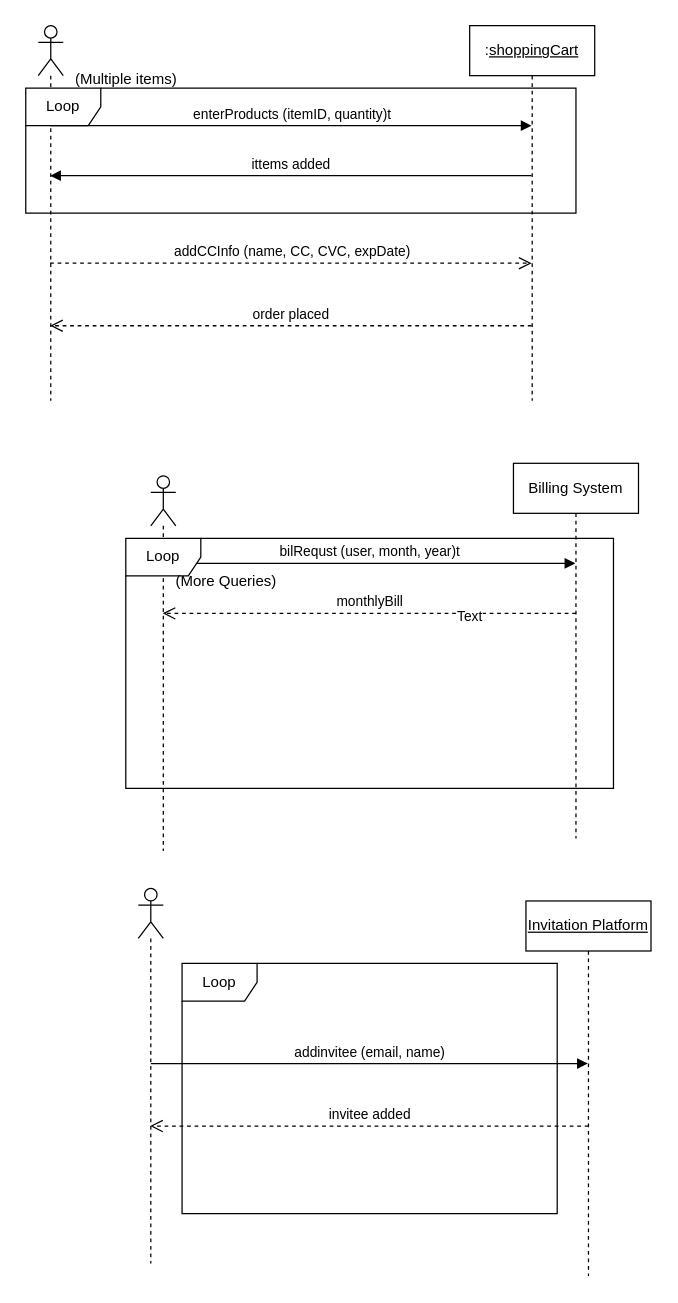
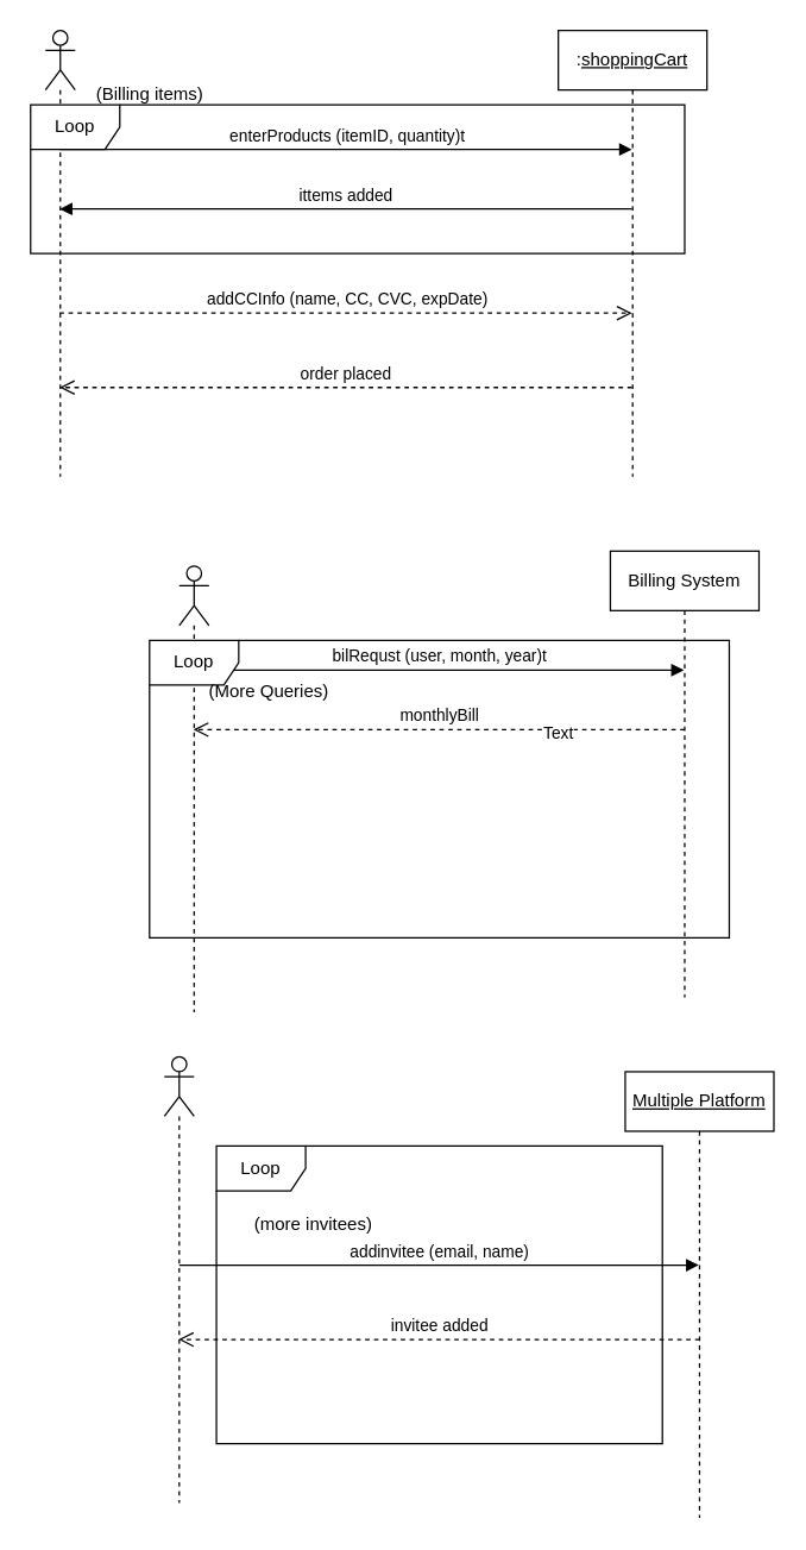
  <mxCell id="0" />
  <mxCell id="1" parent="0" />
  <mxCell id="2" value="enterProducts (itemID, quantity)t" style="html=1;verticalAlign=bottom;endArrow=block;edgeStyle=elbowEdgeStyle;elbow=vertical;curved=0;rounded=0;" parent="1" source="10" target="7" edge="1"><mxGeometry relative="1" as="geometry"><mxPoint x="95" y="100" as="sourcePoint" /><Array as="points"><mxPoint x="180" y="100" /></Array><mxPoint x="265" y="100" as="targetPoint" /></mxGeometry></mxCell>
  <mxCell id="3" value="order placed" style="html=1;verticalAlign=bottom;endArrow=open;dashed=1;endSize=8;edgeStyle=elbowEdgeStyle;elbow=vertical;curved=0;rounded=0;" parent="1" source="7" target="10" edge="1"><mxGeometry relative="1" as="geometry"><mxPoint x="95" y="260" as="targetPoint" /><Array as="points"><mxPoint x="190" y="260" /></Array><mxPoint x="265" y="260" as="sourcePoint" /></mxGeometry></mxCell>
  <mxCell id="4" value="ittems added" style="html=1;verticalAlign=bottom;endArrow=block;edgeStyle=elbowEdgeStyle;elbow=horizontal;curved=0;rounded=0;" parent="1" source="7" target="10" edge="1"><mxGeometry relative="1" as="geometry"><mxPoint x="265" y="140" as="sourcePoint" /><Array as="points"><mxPoint x="190" y="140" /></Array><mxPoint x="100" y="140" as="targetPoint" /></mxGeometry></mxCell>
  <mxCell id="5" value="addCCInfo (name, CC, CVC, expDate)" style="html=1;verticalAlign=bottom;endArrow=open;dashed=1;endSize=8;edgeStyle=elbowEdgeStyle;elbow=vertical;curved=0;rounded=0;" parent="1" source="10" target="7" edge="1"><mxGeometry relative="1" as="geometry"><mxPoint x="265" y="210" as="targetPoint" /><Array as="points"><mxPoint x="180" y="210" /></Array><mxPoint x="100" y="210" as="sourcePoint" /></mxGeometry></mxCell>
  <mxCell id="6" value="bilRequst (user, month, year)t" style="html=1;verticalAlign=bottom;endArrow=block;curved=0;rounded=0;" edge="1" parent="1" target="13"><mxGeometry width="80" relative="1" as="geometry"><mxPoint x="130" y="450" as="sourcePoint" /><mxPoint x="450" y="450" as="targetPoint" /></mxGeometry></mxCell>
  <mxCell id="7" value=":&lt;u&gt;shoppingCart&lt;/u&gt;" style="shape=umlLifeline;perimeter=lifelinePerimeter;whiteSpace=wrap;html=1;container=1;dropTarget=0;collapsible=0;recursiveResize=0;outlineConnect=0;portConstraint=eastwest;newEdgeStyle={&quot;curved&quot;:0,&quot;rounded&quot;:0};" vertex="1" parent="1"><mxGeometry x="375" y="20" width="100" height="300" as="geometry" /></mxCell>
  <mxCell id="8" value="monthlyBill" style="html=1;verticalAlign=bottom;endArrow=open;dashed=1;endSize=8;curved=0;rounded=0;" edge="1" parent="1" target="11"><mxGeometry relative="1" as="geometry"><mxPoint x="460" y="490" as="sourcePoint" /><mxPoint x="380" y="490" as="targetPoint" /></mxGeometry></mxCell>
  <mxCell id="9" value="Text" style="edgeLabel;html=1;align=center;verticalAlign=middle;resizable=0;points=[];" vertex="1" connectable="0" parent="8"><mxGeometry x="-0.48" y="2" relative="1" as="geometry"><mxPoint as="offset" /></mxGeometry></mxCell>
  <mxCell id="10" value="" style="shape=umlLifeline;perimeter=lifelinePerimeter;whiteSpace=wrap;html=1;container=1;dropTarget=0;collapsible=0;recursiveResize=0;outlineConnect=0;portConstraint=eastwest;newEdgeStyle={&quot;curved&quot;:0,&quot;rounded&quot;:0};participant=umlActor;" vertex="1" parent="1"><mxGeometry x="30" y="20" width="20" height="300" as="geometry" /></mxCell>
  <mxCell id="11" value="" style="shape=umlLifeline;perimeter=lifelinePerimeter;whiteSpace=wrap;html=1;container=1;dropTarget=0;collapsible=0;recursiveResize=0;outlineConnect=0;portConstraint=eastwest;newEdgeStyle={&quot;curved&quot;:0,&quot;rounded&quot;:0};participant=umlActor;" vertex="1" parent="1"><mxGeometry x="120" y="380" width="20" height="300" as="geometry" /></mxCell>
- <mxCell id="12" value="(Multiple items)" style="text;html=1;align=center;verticalAlign=middle;resizable=0;points=[];autosize=1;strokeColor=none;fillColor=none;" vertex="1" parent="1"><mxGeometry x="50" y="48" width="100" height="30" as="geometry" /></mxCell>
+ <mxCell id="12" value="(Billing items)" style="text;html=1;align=center;verticalAlign=middle;resizable=0;points=[];autosize=1;strokeColor=none;fillColor=none;" vertex="1" parent="1"><mxGeometry x="50" y="48" width="100" height="30" as="geometry" /></mxCell>
  <mxCell id="13" value="Billing System" style="shape=umlLifeline;perimeter=lifelinePerimeter;whiteSpace=wrap;html=1;container=1;dropTarget=0;collapsible=0;recursiveResize=0;outlineConnect=0;portConstraint=eastwest;newEdgeStyle={&quot;curved&quot;:0,&quot;rounded&quot;:0};" vertex="1" parent="1"><mxGeometry x="410" y="370" width="100" height="300" as="geometry" /></mxCell>
  <mxCell id="14" value="Loop" style="shape=umlFrame;whiteSpace=wrap;html=1;pointerEvents=0;" vertex="1" parent="1"><mxGeometry x="20" y="70" width="440" height="100" as="geometry" /></mxCell>
  <mxCell id="15" value="Loop" style="shape=umlFrame;whiteSpace=wrap;html=1;pointerEvents=0;" vertex="1" parent="1"><mxGeometry x="100" y="430" width="390" height="200" as="geometry" /></mxCell>
  <mxCell id="16" value="(More Queries)" style="text;html=1;align=center;verticalAlign=middle;resizable=0;points=[];autosize=1;strokeColor=none;fillColor=none;" vertex="1" parent="1"><mxGeometry x="130" y="450" width="100" height="30" as="geometry" /></mxCell>
  <mxCell id="17" value="" style="shape=umlLifeline;perimeter=lifelinePerimeter;whiteSpace=wrap;html=1;container=1;dropTarget=0;collapsible=0;recursiveResize=0;outlineConnect=0;portConstraint=eastwest;newEdgeStyle={&quot;curved&quot;:0,&quot;rounded&quot;:0};participant=umlActor;" vertex="1" parent="1"><mxGeometry x="110" y="710" width="20" height="300" as="geometry" /></mxCell>
- <mxCell id="18" value="&lt;u&gt;Invitation Platform&lt;/u&gt;" style="shape=umlLifeline;perimeter=lifelinePerimeter;whiteSpace=wrap;html=1;container=1;dropTarget=0;collapsible=0;recursiveResize=0;outlineConnect=0;portConstraint=eastwest;newEdgeStyle={&quot;curved&quot;:0,&quot;rounded&quot;:0};" vertex="1" parent="1"><mxGeometry x="420" y="720" width="100" height="300" as="geometry" /></mxCell>
+ <mxCell id="18" value="&lt;u&gt;Multiple Platform&lt;/u&gt;" style="shape=umlLifeline;perimeter=lifelinePerimeter;whiteSpace=wrap;html=1;container=1;dropTarget=0;collapsible=0;recursiveResize=0;outlineConnect=0;portConstraint=eastwest;newEdgeStyle={&quot;curved&quot;:0,&quot;rounded&quot;:0};" vertex="1" parent="1"><mxGeometry x="420" y="720" width="100" height="300" as="geometry" /></mxCell>
  <mxCell id="19" value="invitee added" style="html=1;verticalAlign=bottom;endArrow=open;dashed=1;endSize=8;curved=0;rounded=0;" edge="1" parent="1" target="17"><mxGeometry relative="1" as="geometry"><mxPoint x="470" y="900" as="sourcePoint" /><mxPoint x="390" y="900" as="targetPoint" /></mxGeometry></mxCell>
  <mxCell id="20" value="addinvitee (email, name)" style="html=1;verticalAlign=bottom;endArrow=block;curved=0;rounded=0;" edge="1" parent="1" target="18"><mxGeometry width="80" relative="1" as="geometry"><mxPoint x="120" y="850" as="sourcePoint" /><mxPoint x="90" y="844.857" as="targetPoint" /></mxGeometry></mxCell>
  <mxCell id="21" value="Loop" style="shape=umlFrame;whiteSpace=wrap;html=1;pointerEvents=0;" vertex="1" parent="1"><mxGeometry x="145" y="770" width="300" height="200" as="geometry" /></mxCell>
+ <mxCell id="22" value="(more invitees)" style="text;html=1;align=center;verticalAlign=middle;resizable=0;points=[];autosize=1;strokeColor=none;fillColor=none;" vertex="1" parent="1"><mxGeometry x="160" y="808" width="100" height="30" as="geometry" /></mxCell>
